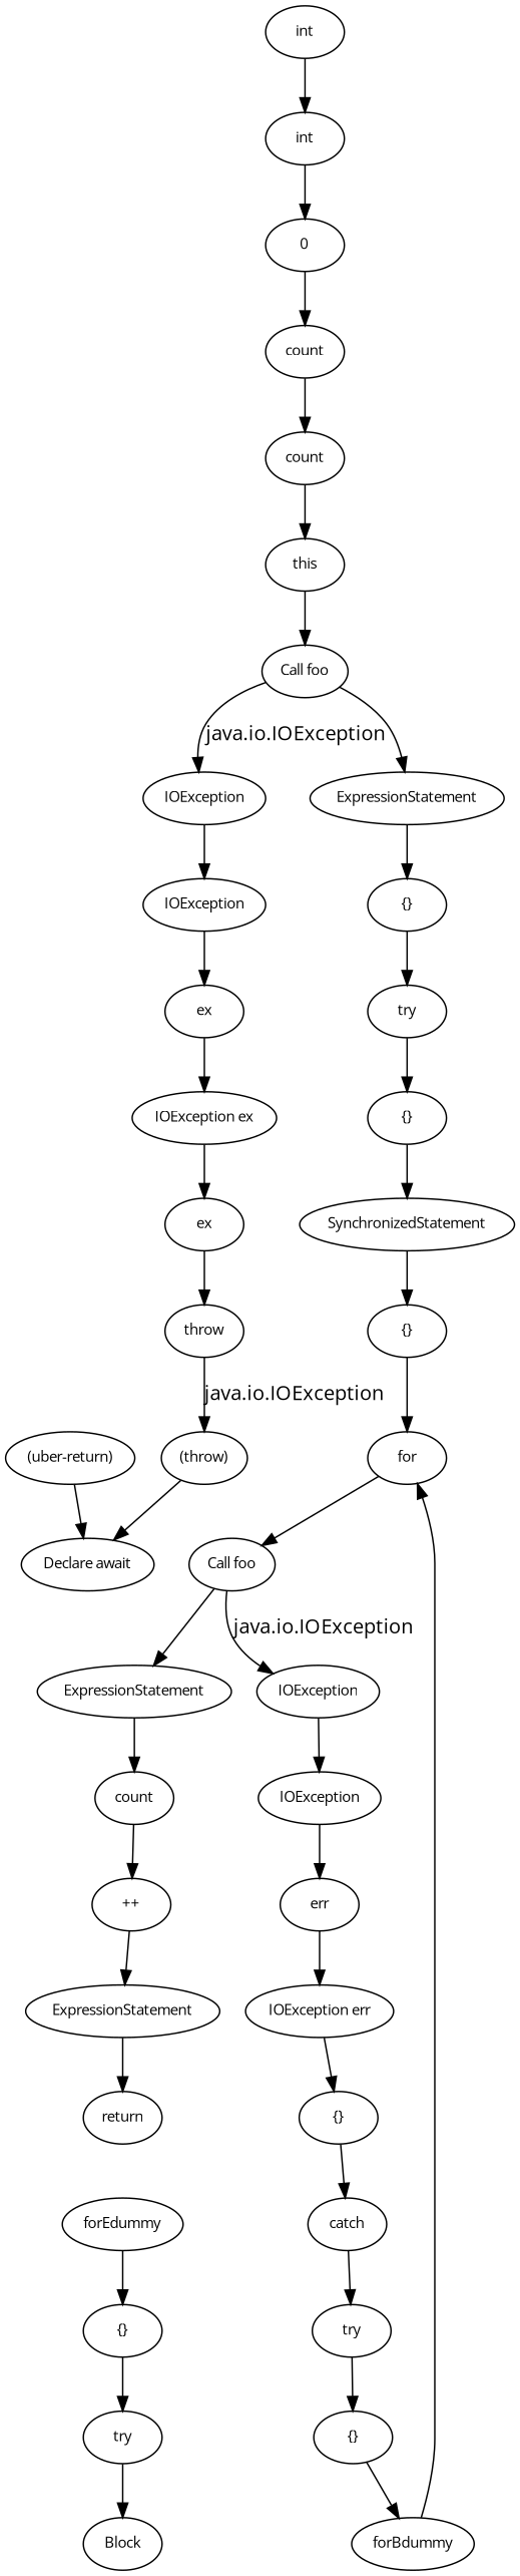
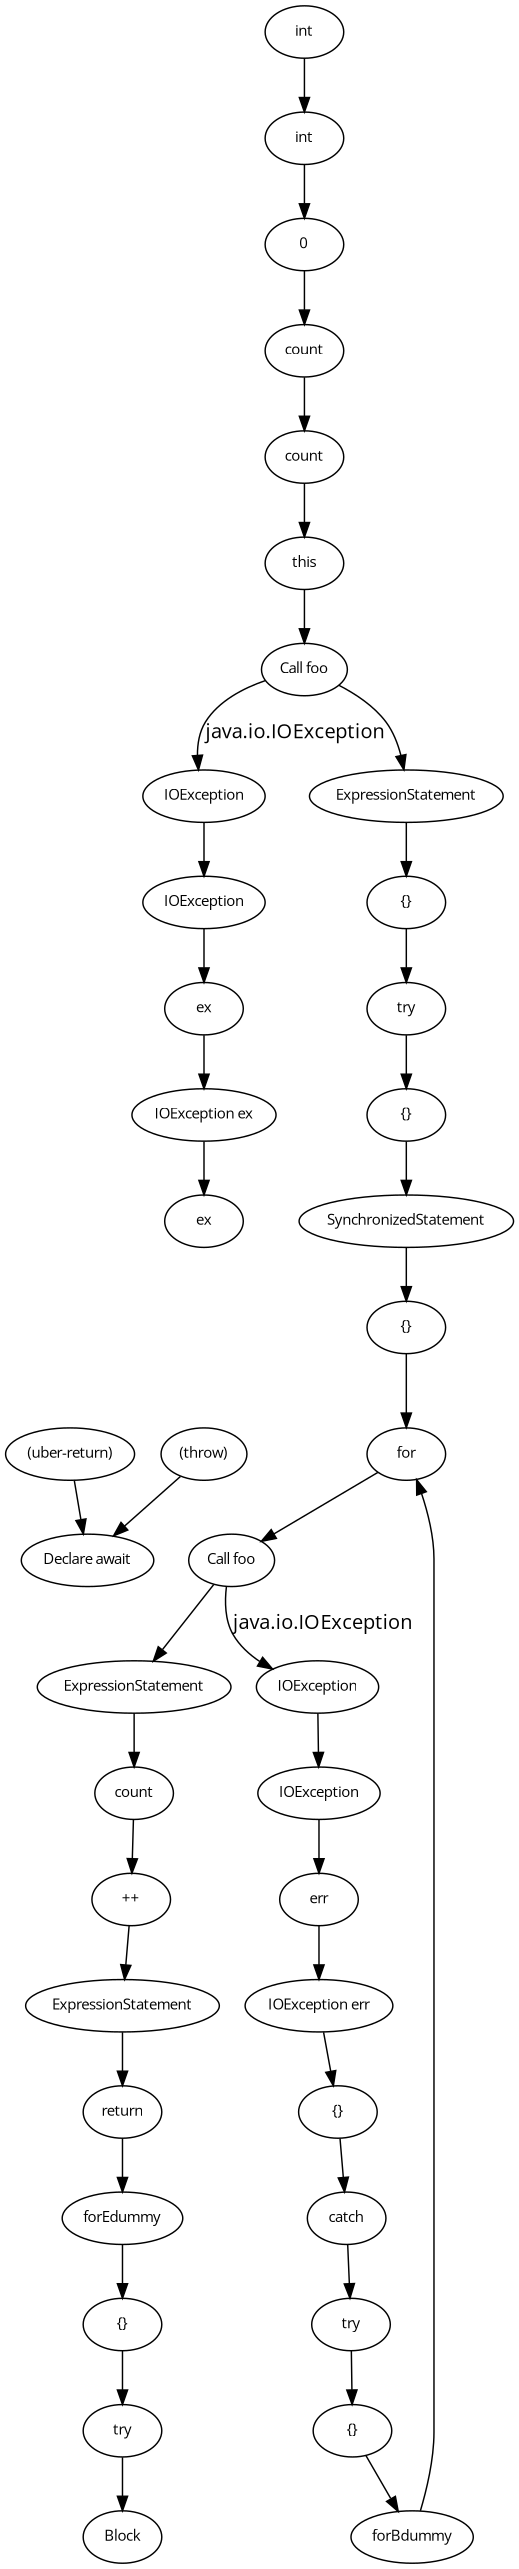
  digraph {
    fontname="Open Sans"
    node [fontname="Open Sans" fontsize=10]
    edge [fontname="Open Sans"]
    n1 [label=for]
    n2 [label="Call foo"]
    n3 [label=ExpressionStatement]
    n4 [label=IOException]
    n5 [label=return]
    n6 [label=forEdummy]
    n7 [label="{}"]
    n8 [label=count]
    n9 [label="++"]
    n10 [label=ExpressionStatement]
    n11 [label="{}"]
    n12 [label=try]
    n13 [label="{}"]
    n14 [label=IOException]
    n15 [label="{}"]
    n16 [label=catch]
    n17 [label=try]
    n18 [label=try]
    n19 [label=Block]
    n20 [label=0]
    n21 [label=count]
    n22 [label=count]
    n23 [label=err]
    n24 [label="IOException err"]
    n25 [label=this]
    n26 [label="Call foo"]
    n27 [label=int]
    n28 [label=int]
    n29 [label="{}"]
    n30 [label="(uber-return)"]
    n31 [label="Declare await"]
    n32 [label=forBdummy]
    n33 [label="(throw)"]
    n34 [label=ex]
-   n35 [label=throw]
    n36 [label=ex]
    n37 [label="IOException ex"]
    n38 [label=IOException]
    n39 [label=IOException]
    n40 [label=SynchronizedStatement]
    n41 [label="{}"]
    n42 [label=ExpressionStatement]
    n1 -> n2
    n2 -> n3
    n2 -> n4 [label="java.io.IOException"]
    n3 -> n8
    n4 -> n14
+   n5 -> n6
    n6 -> n7
    n7 -> n18
    n8 -> n9
    n9 -> n10
    n10 -> n5
    n11 -> n12
    n12 -> n13
    n13 -> n40
    n14 -> n23
    n15 -> n16
    n16 -> n17
    n17 -> n29
    n18 -> n19
    n20 -> n21
    n21 -> n22
    n22 -> n25
    n23 -> n24
    n24 -> n15
    n25 -> n26
    n26 -> n38 [label="java.io.IOException"]
    n26 -> n42
    n27 -> n20
    n28 -> n27
    n29 -> n32
    n30 -> n31
    n32 -> n1
    n33 -> n31
-   n34 -> n35
-   n35 -> n33 [label="java.io.IOException"]
    n36 -> n37
    n37 -> n34
    n38 -> n39
    n39 -> n36
    n40 -> n41
    n41 -> n1
    n42 -> n11
  }
